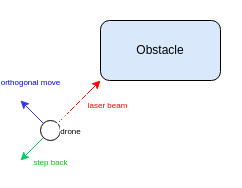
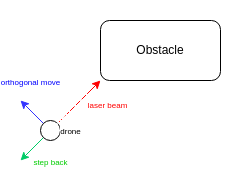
  <mxCell id="0" />
  <mxCell id="1" parent="0" />
- <mxCell id="2" value="Obstacle" style="rounded=1;whiteSpace=wrap;html=1;fillColor=#dae8fc;" vertex="1" parent="1"><mxGeometry x="100" y="20" width="120" height="60" as="geometry" /></mxCell>
+ <mxCell id="2" value="Obstacle" style="rounded=1;whiteSpace=wrap;html=1;" vertex="1" parent="1"><mxGeometry x="100" y="20" width="120" height="60" as="geometry" /></mxCell>
  <mxCell id="3" value="" style="endArrow=classic;html=1;strokeColor=#FF0000;" edge="1" parent="1"><mxGeometry width="50" height="50" relative="1" as="geometry"><mxPoint x="50" y="130" as="sourcePoint" /><mxPoint x="100" y="80" as="targetPoint" /></mxGeometry></mxCell>
  <mxCell id="4" value="&lt;font style=&quot;font-size: 8px&quot; color=&quot;#0000ff&quot;&gt;orthogonal move&lt;/font&gt;" style="endArrow=classic;html=1;strokeColor=#3333FF;verticalAlign=bottom;" edge="1" parent="1"><mxGeometry x="1" y="-14" width="50" height="50" relative="1" as="geometry"><mxPoint x="50" y="130" as="sourcePoint" /><mxPoint x="20" y="100" as="targetPoint" /><Array as="points" /><mxPoint as="offset" /></mxGeometry></mxCell>
  <mxCell id="5" value="&lt;font color=&quot;#00cc00&quot; style=&quot;font-size: 8px&quot;&gt;step back&lt;/font&gt;" style="endArrow=classic;html=1;strokeColor=#00CC66;verticalAlign=bottom;" edge="1" parent="1"><mxGeometry x="0.333" y="28" width="50" height="50" relative="1" as="geometry"><mxPoint x="50" y="130" as="sourcePoint" /><mxPoint x="20" y="160" as="targetPoint" /><mxPoint as="offset" /></mxGeometry></mxCell>
  <mxCell id="6" value="&lt;font color=&quot;#ff0000&quot; style=&quot;font-size: 8px&quot;&gt;laser beam&lt;/font&gt;" style="endArrow=none;dashed=1;html=1;dashPattern=1 3;strokeWidth=2;strokeColor=#FFFFFF;verticalAlign=top;" edge="1" parent="1"><mxGeometry x="0.765" y="2" width="50" height="50" relative="1" as="geometry"><mxPoint x="170.058" y="160" as="sourcePoint" /><mxPoint x="100" y="80" as="targetPoint" /><mxPoint as="offset" /></mxGeometry></mxCell>
  <mxCell id="7" value="" style="endArrow=none;dashed=1;html=1;dashPattern=1 3;strokeWidth=2;strokeColor=#FFFFFF;verticalAlign=top;" edge="1" parent="1"><mxGeometry x="0.6" y="-14" width="50" height="50" relative="1" as="geometry"><mxPoint x="50" y="130" as="sourcePoint" /><mxPoint x="164" y="165.4" as="targetPoint" /><mxPoint as="offset" /></mxGeometry></mxCell>
  <mxCell id="8" value="" style="endArrow=none;dashed=1;html=1;dashPattern=1 3;strokeWidth=2;strokeColor=#FFFFFF;" edge="1" parent="1" source="9"><mxGeometry width="50" height="50" relative="1" as="geometry"><mxPoint x="50" y="130" as="sourcePoint" /><mxPoint x="90" y="90" as="targetPoint" /><Array as="points" /></mxGeometry></mxCell>
  <mxCell id="9" value="" style="ellipse;whiteSpace=wrap;html=1;aspect=fixed;" vertex="1" parent="1"><mxGeometry x="40" y="120" width="20" height="20" as="geometry" /></mxCell>
  <mxCell id="10" value="&lt;font style=&quot;font-size: 8px&quot;&gt;drone&lt;/font&gt;" style="endArrow=none;dashed=1;html=1;dashPattern=1 3;strokeWidth=2;strokeColor=#FFFFFF;" edge="1" parent="1" target="9"><mxGeometry x="-0.393" y="-14" width="50" height="50" relative="1" as="geometry"><mxPoint x="50" y="130" as="sourcePoint" /><mxPoint x="100" y="80" as="targetPoint" /><Array as="points"><mxPoint x="70" y="110" /></Array><mxPoint as="offset" /></mxGeometry></mxCell>
